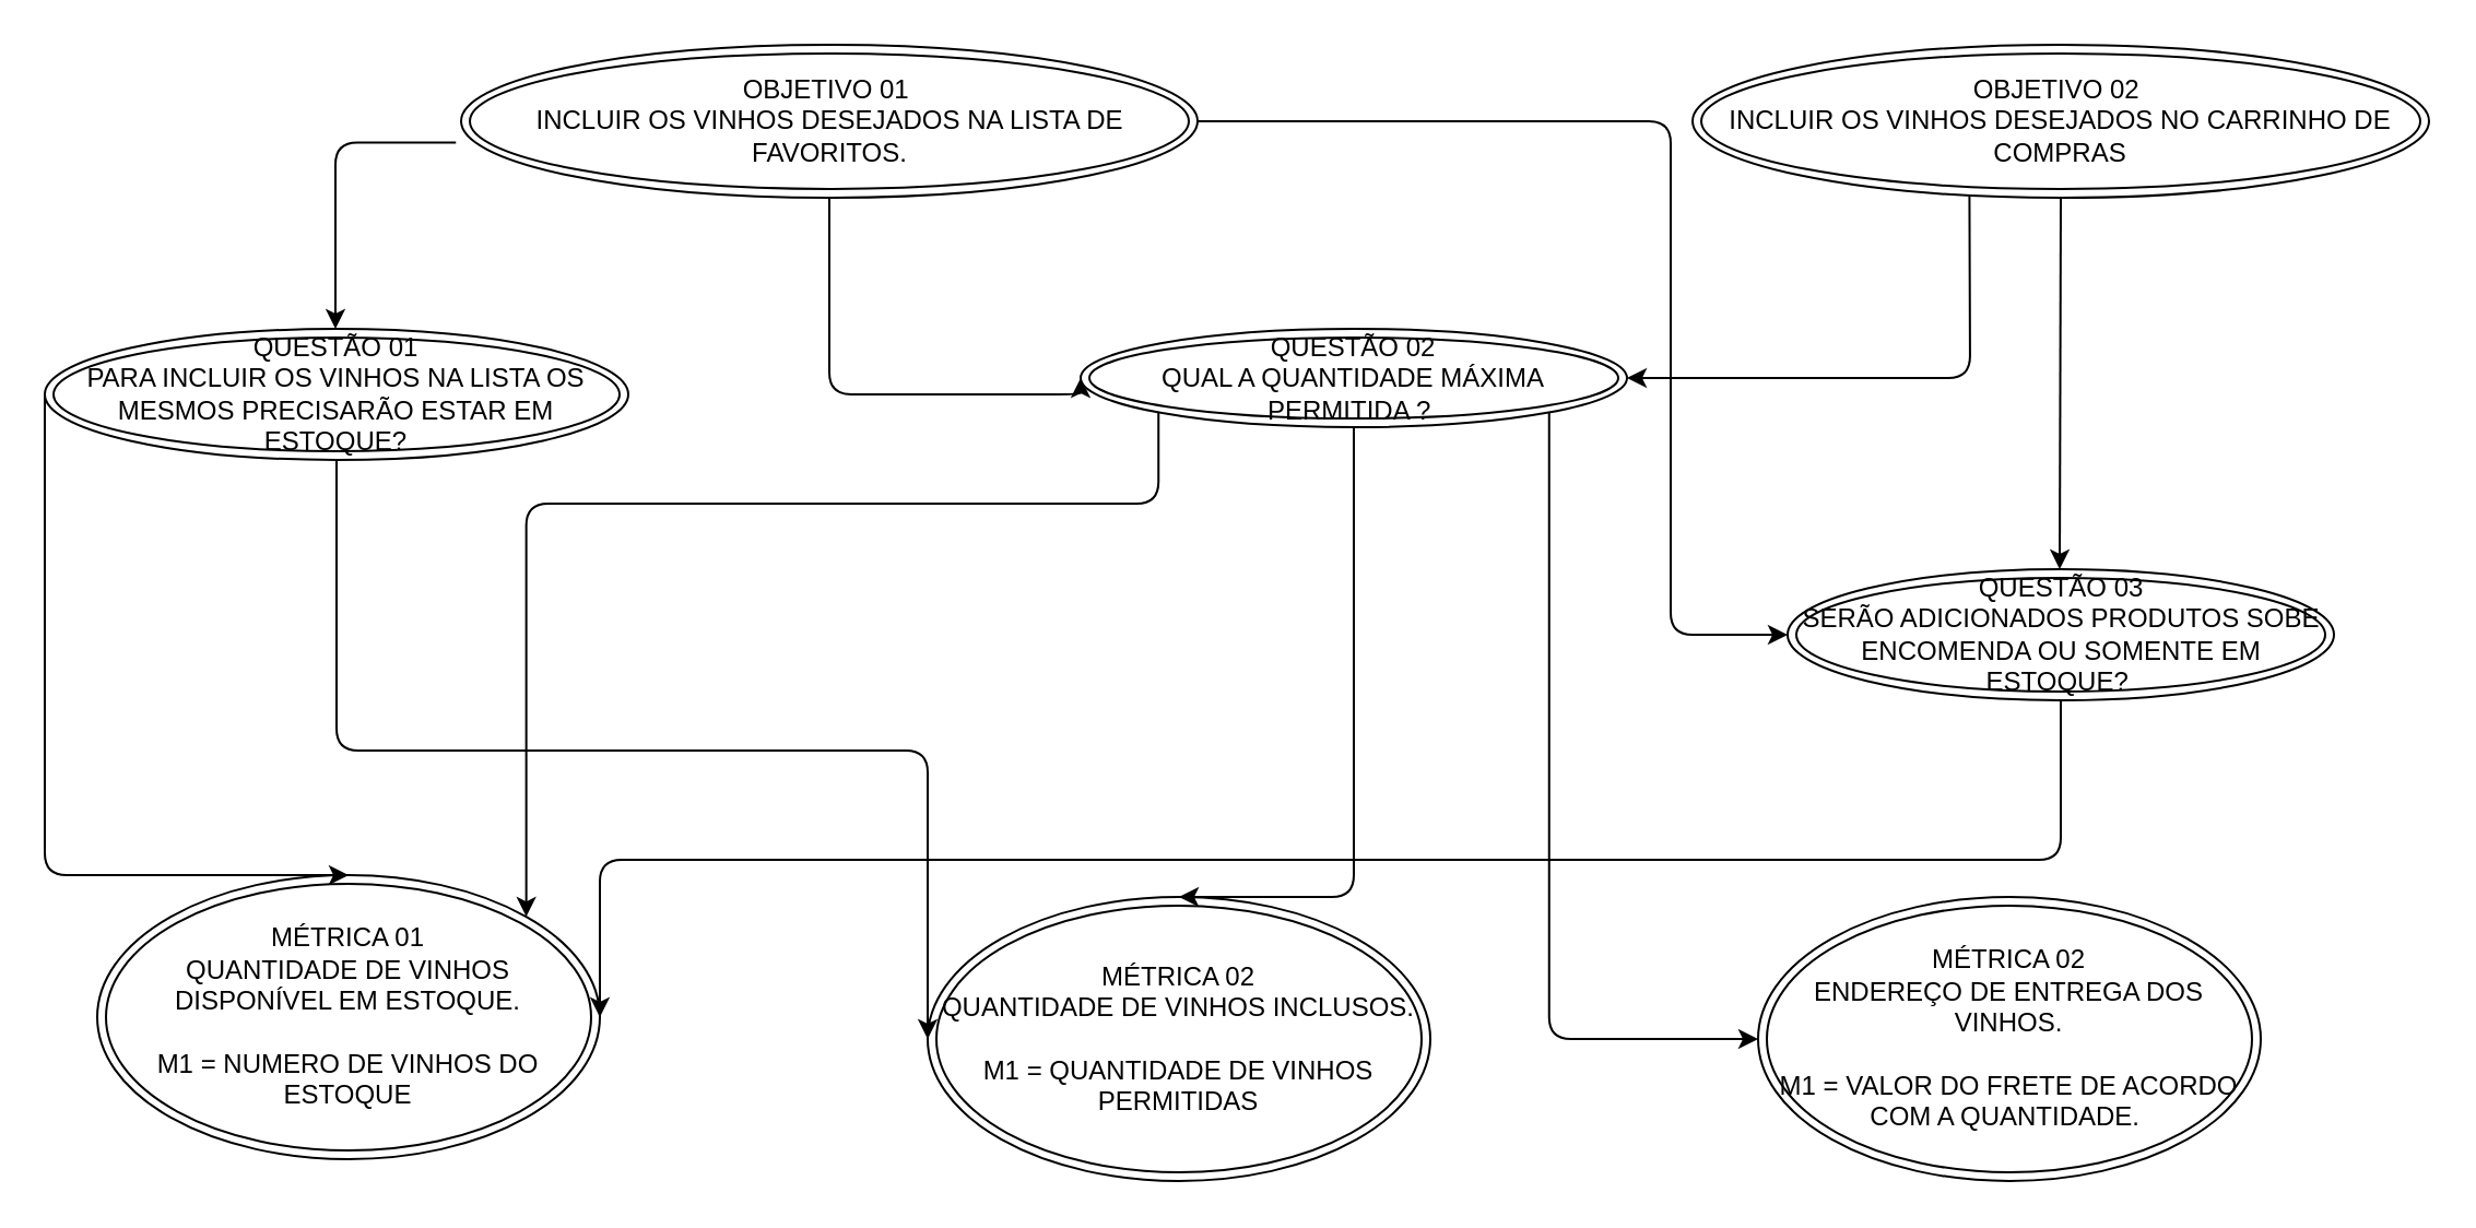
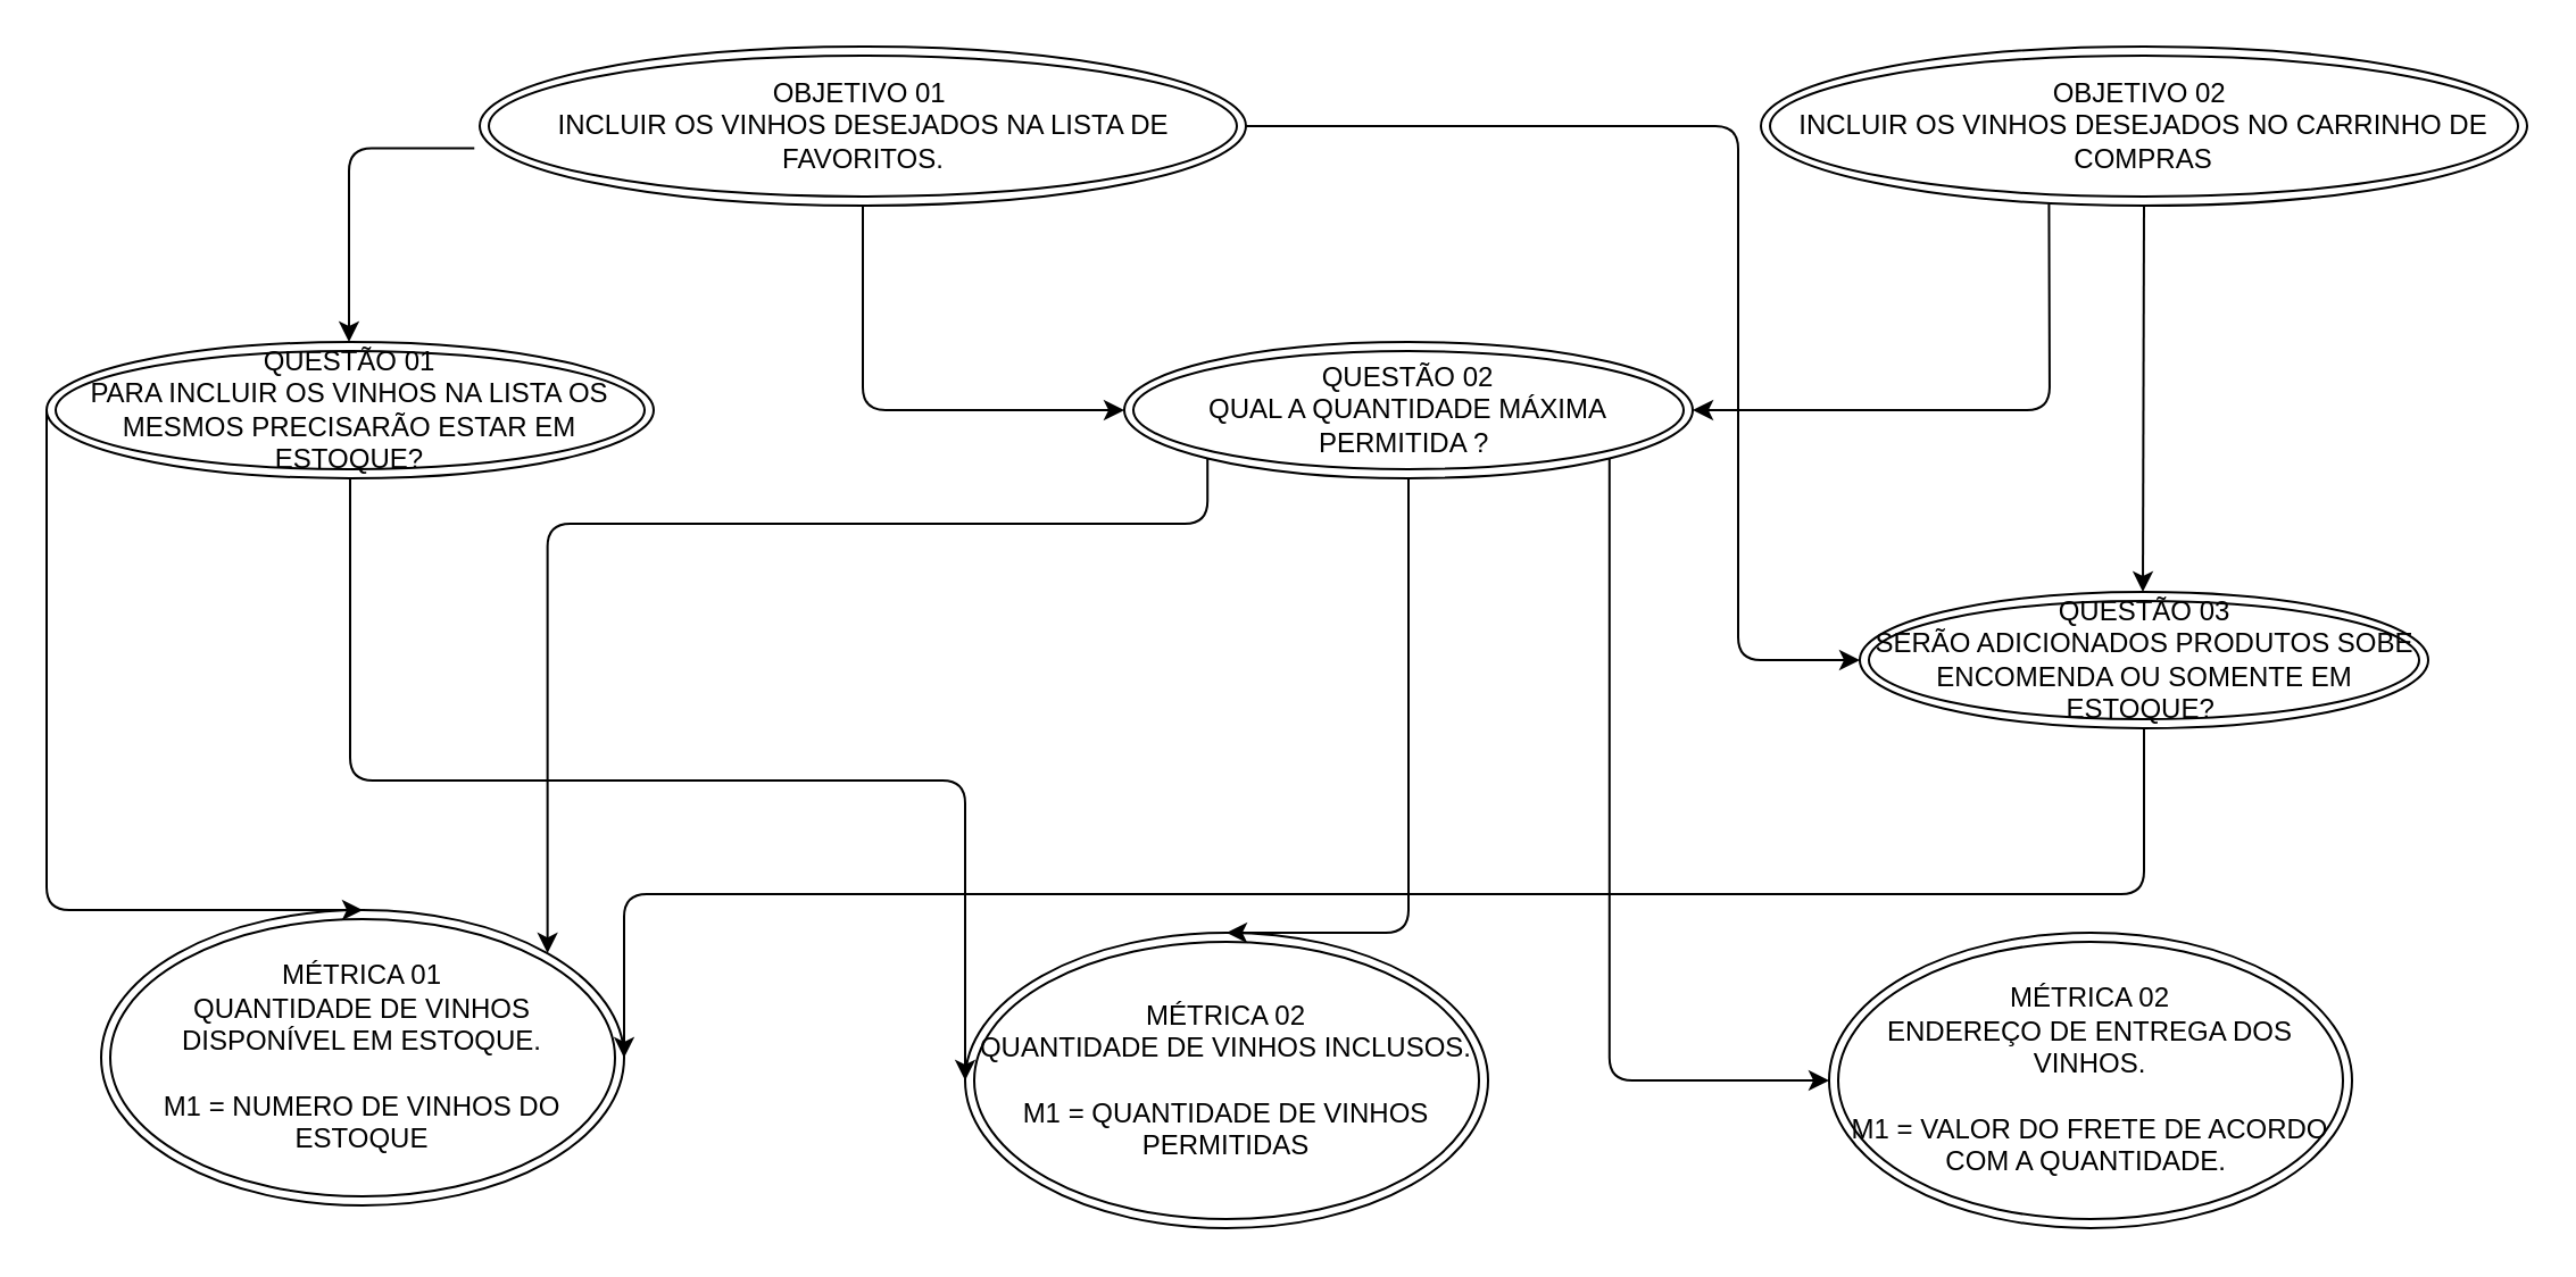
  <mxCell id="0" />
  <mxCell id="1" parent="0" />
  <mxCell id="2" value="OBJETIVO 01&amp;nbsp;&lt;br&gt;INCLUIR OS VINHOS DESEJADOS NA LISTA DE FAVORITOS.&lt;br&gt;" style="ellipse;shape=doubleEllipse;whiteSpace=wrap;html=1;" vertex="1" parent="1"><mxGeometry x="210.5" y="20" width="337" height="70" as="geometry" /></mxCell>
  <mxCell id="3" value="QUESTÃO 01&lt;br&gt;PARA INCLUIR OS VINHOS NA LISTA OS MESMOS PRECISARÃO ESTAR EM ESTOQUE?&lt;br&gt;" style="ellipse;shape=doubleEllipse;whiteSpace=wrap;html=1;" vertex="1" parent="1"><mxGeometry x="20" y="150" width="267" height="60" as="geometry" /></mxCell>
- <mxCell id="4" value="QUESTÃO 02&lt;br&gt;QUAL A QUANTIDADE MÁXIMA PERMITIDA ?&amp;nbsp;&lt;br&gt;" style="ellipse;shape=doubleEllipse;whiteSpace=wrap;html=1;" vertex="1" parent="1"><mxGeometry x="494" y="150" width="250" height="45" as="geometry" /></mxCell>
+ <mxCell id="4" value="QUESTÃO 02&lt;br&gt;QUAL A QUANTIDADE MÁXIMA PERMITIDA ?&amp;nbsp;&lt;br&gt;" style="ellipse;shape=doubleEllipse;whiteSpace=wrap;html=1;" vertex="1" parent="1"><mxGeometry x="494" y="150" width="250" height="60" as="geometry" /></mxCell>
  <mxCell id="5" value="MÉTRICA 01&lt;br&gt;QUANTIDADE DE VINHOS DISPONÍVEL EM ESTOQUE.&lt;br&gt;&lt;br&gt;M1 = NUMERO DE VINHOS DO ESTOQUE&lt;br&gt;" style="ellipse;shape=doubleEllipse;whiteSpace=wrap;html=1;" vertex="1" parent="1"><mxGeometry x="44" y="400" width="230" height="130" as="geometry" /></mxCell>
  <mxCell id="6" value="" style="edgeStyle=elbowEdgeStyle;elbow=horizontal;endArrow=classic;html=1;exitX=-0.007;exitY=0.64;exitDx=0;exitDy=0;exitPerimeter=0;entryX=0.5;entryY=0;entryDx=0;entryDy=0;" edge="1" parent="1" source="2" target="3"><mxGeometry width="50" height="50" relative="1" as="geometry"><mxPoint x="24" y="570" as="sourcePoint" /><mxPoint x="74" y="520" as="targetPoint" /><Array as="points"><mxPoint x="153" y="110" /></Array></mxGeometry></mxCell>
  <mxCell id="7" value="" style="edgeStyle=elbowEdgeStyle;elbow=vertical;endArrow=classic;html=1;entryX=0;entryY=0.5;entryDx=0;entryDy=0;exitX=0.5;exitY=1;exitDx=0;exitDy=0;" edge="1" parent="1" source="2" target="4"><mxGeometry width="50" height="50" relative="1" as="geometry"><mxPoint x="24" y="570" as="sourcePoint" /><mxPoint x="74" y="520" as="targetPoint" /><Array as="points"><mxPoint x="434" y="180" /></Array></mxGeometry></mxCell>
  <mxCell id="8" value="OBJETIVO 02&amp;nbsp;&lt;br&gt;INCLUIR OS VINHOS DESEJADOS NO CARRINHO DE COMPRAS&lt;br&gt;" style="ellipse;shape=doubleEllipse;whiteSpace=wrap;html=1;" vertex="1" parent="1"><mxGeometry x="774" y="20" width="337" height="70" as="geometry" /></mxCell>
  <mxCell id="9" value="QUESTÃO 03&lt;br&gt;SERÃO ADICIONADOS PRODUTOS SOBE ENCOMENDA OU SOMENTE EM ESTOQUE?&amp;nbsp;&lt;br&gt;" style="ellipse;shape=doubleEllipse;whiteSpace=wrap;html=1;" vertex="1" parent="1"><mxGeometry x="817.5" y="260" width="250" height="60" as="geometry" /></mxCell>
  <mxCell id="10" value="" style="edgeStyle=elbowEdgeStyle;elbow=horizontal;endArrow=classic;html=1;entryX=0.5;entryY=0;entryDx=0;entryDy=0;exitX=0.5;exitY=1;exitDx=0;exitDy=0;" edge="1" parent="1" source="8" target="9"><mxGeometry width="50" height="50" relative="1" as="geometry"><mxPoint x="24" y="510" as="sourcePoint" /><mxPoint x="74" y="460" as="targetPoint" /><Array as="points"><mxPoint x="942" y="140" /></Array></mxGeometry></mxCell>
  <mxCell id="11" value="" style="edgeStyle=elbowEdgeStyle;elbow=horizontal;endArrow=classic;html=1;entryX=0;entryY=0.5;entryDx=0;entryDy=0;exitX=1;exitY=0.5;exitDx=0;exitDy=0;" edge="1" parent="1" source="2" target="9"><mxGeometry width="50" height="50" relative="1" as="geometry"><mxPoint x="24" y="510" as="sourcePoint" /><mxPoint x="74" y="460" as="targetPoint" /><Array as="points"><mxPoint x="764" y="170" /></Array></mxGeometry></mxCell>
  <mxCell id="12" value="" style="edgeStyle=elbowEdgeStyle;elbow=horizontal;endArrow=classic;html=1;entryX=1;entryY=0.5;entryDx=0;entryDy=0;exitX=0.376;exitY=0.99;exitDx=0;exitDy=0;exitPerimeter=0;" edge="1" parent="1" source="8" target="4"><mxGeometry width="50" height="50" relative="1" as="geometry"><mxPoint x="24" y="510" as="sourcePoint" /><mxPoint x="74" y="460" as="targetPoint" /><Array as="points"><mxPoint x="901" y="160" /></Array></mxGeometry></mxCell>
  <mxCell id="13" value="MÉTRICA 02&lt;br&gt;QUANTIDADE DE VINHOS INCLUSOS.&lt;br&gt;&lt;br&gt;M1 = QUANTIDADE DE VINHOS PERMITIDAS&lt;br&gt;" style="ellipse;shape=doubleEllipse;whiteSpace=wrap;html=1;" vertex="1" parent="1"><mxGeometry x="424" y="410" width="230" height="130" as="geometry" /></mxCell>
  <mxCell id="14" value="MÉTRICA 02&lt;br&gt;ENDEREÇO DE ENTREGA DOS VINHOS.&lt;br&gt;&lt;br&gt;M1 = VALOR DO FRETE DE ACORDO COM A QUANTIDADE.&amp;nbsp;&lt;br&gt;" style="ellipse;shape=doubleEllipse;whiteSpace=wrap;html=1;" vertex="1" parent="1"><mxGeometry x="804" y="410" width="230" height="130" as="geometry" /></mxCell>
  <mxCell id="15" value="" style="endArrow=classic;html=1;entryX=0.5;entryY=0;entryDx=0;entryDy=0;edgeStyle=orthogonalEdgeStyle;exitX=0;exitY=0.5;exitDx=0;exitDy=0;" edge="1" parent="1" source="3" target="5"><mxGeometry width="50" height="50" relative="1" as="geometry"><mxPoint x="159" y="290" as="sourcePoint" /><mxPoint x="74" y="560" as="targetPoint" /><Array as="points"><mxPoint x="20" y="400" /></Array></mxGeometry></mxCell>
  <mxCell id="16" value="" style="edgeStyle=elbowEdgeStyle;elbow=vertical;endArrow=classic;html=1;entryX=1;entryY=0.5;entryDx=0;entryDy=0;exitX=0.5;exitY=1;exitDx=0;exitDy=0;" edge="1" parent="1" source="9" target="5"><mxGeometry width="50" height="50" relative="1" as="geometry"><mxPoint x="14" y="610" as="sourcePoint" /><mxPoint x="64" y="560" as="targetPoint" /></mxGeometry></mxCell>
  <mxCell id="17" value="" style="edgeStyle=elbowEdgeStyle;elbow=vertical;endArrow=classic;html=1;entryX=0.5;entryY=0;entryDx=0;entryDy=0;exitX=0.5;exitY=1;exitDx=0;exitDy=0;" edge="1" parent="1" source="4" target="13"><mxGeometry width="50" height="50" relative="1" as="geometry"><mxPoint x="14" y="610" as="sourcePoint" /><mxPoint x="64" y="560" as="targetPoint" /><Array as="points"><mxPoint x="614" y="410" /></Array></mxGeometry></mxCell>
  <mxCell id="18" value="" style="edgeStyle=elbowEdgeStyle;elbow=vertical;endArrow=classic;html=1;entryX=0;entryY=0.5;entryDx=0;entryDy=0;exitX=1;exitY=1;exitDx=0;exitDy=0;" edge="1" parent="1" source="4" target="14"><mxGeometry width="50" height="50" relative="1" as="geometry"><mxPoint x="14" y="610" as="sourcePoint" /><mxPoint x="64" y="560" as="targetPoint" /><Array as="points"><mxPoint x="754" y="475" /></Array></mxGeometry></mxCell>
  <mxCell id="19" value="" style="edgeStyle=elbowEdgeStyle;elbow=vertical;endArrow=classic;html=1;entryX=1;entryY=0;entryDx=0;entryDy=0;exitX=0;exitY=1;exitDx=0;exitDy=0;" edge="1" parent="1" source="4" target="5"><mxGeometry width="50" height="50" relative="1" as="geometry"><mxPoint x="14" y="610" as="sourcePoint" /><mxPoint x="64" y="560" as="targetPoint" /><Array as="points"><mxPoint x="404" y="230" /></Array></mxGeometry></mxCell>
  <mxCell id="20" value="" style="edgeStyle=elbowEdgeStyle;elbow=vertical;endArrow=classic;html=1;entryX=0;entryY=0.5;entryDx=0;entryDy=0;exitX=0.5;exitY=1;exitDx=0;exitDy=0;" edge="1" parent="1" source="3" target="13"><mxGeometry width="50" height="50" relative="1" as="geometry"><mxPoint x="14" y="610" as="sourcePoint" /><mxPoint x="64" y="560" as="targetPoint" /></mxGeometry></mxCell>
